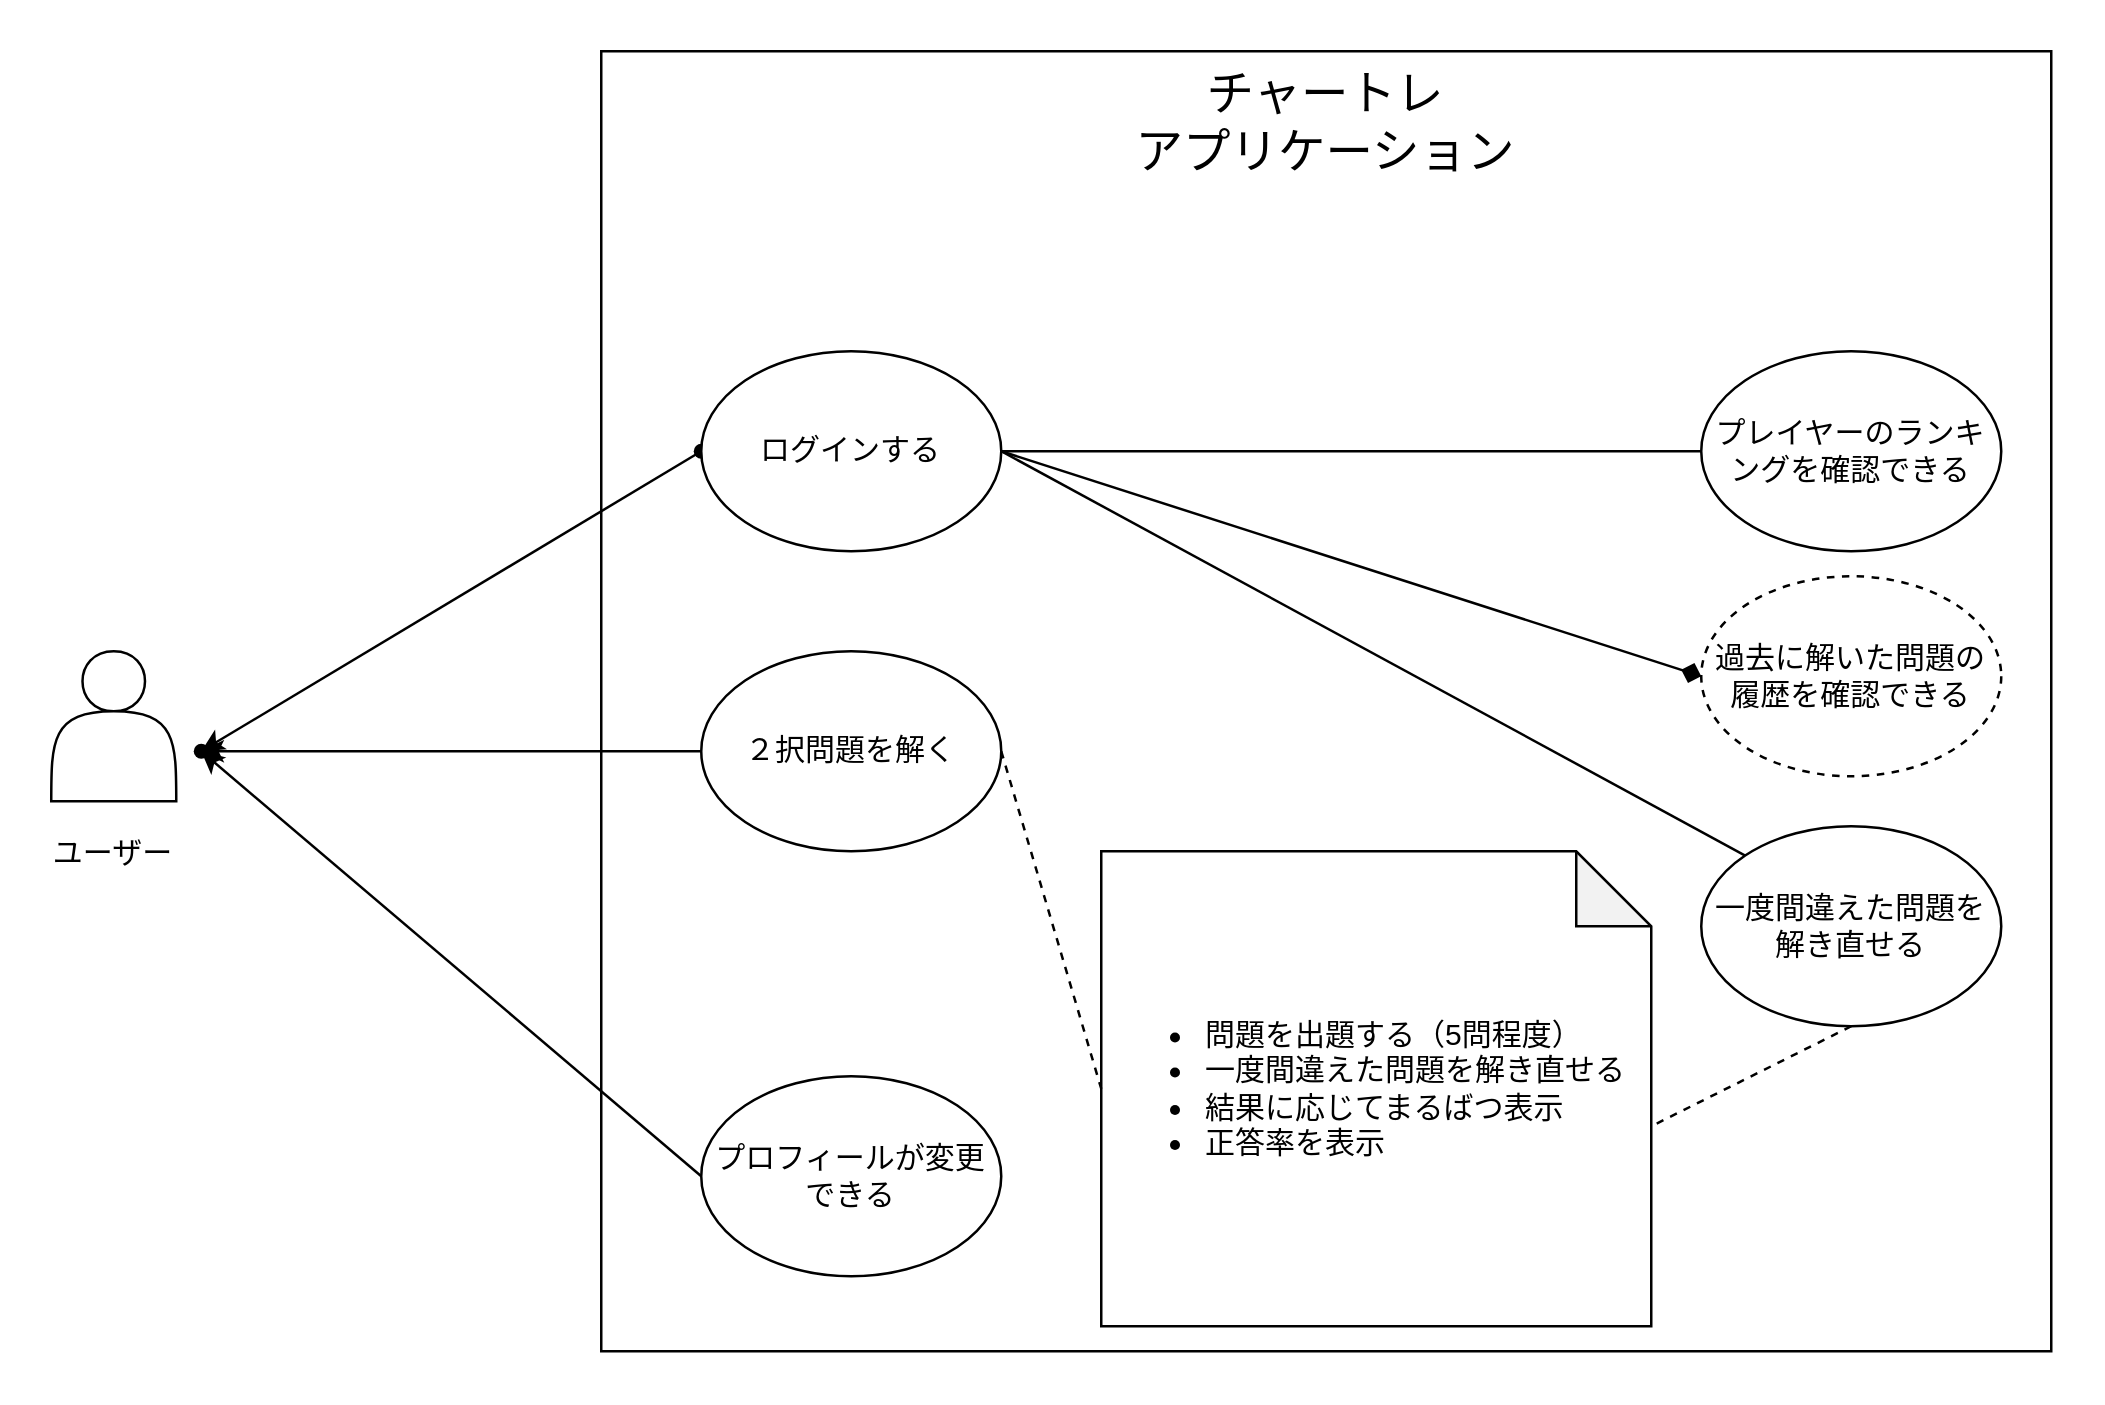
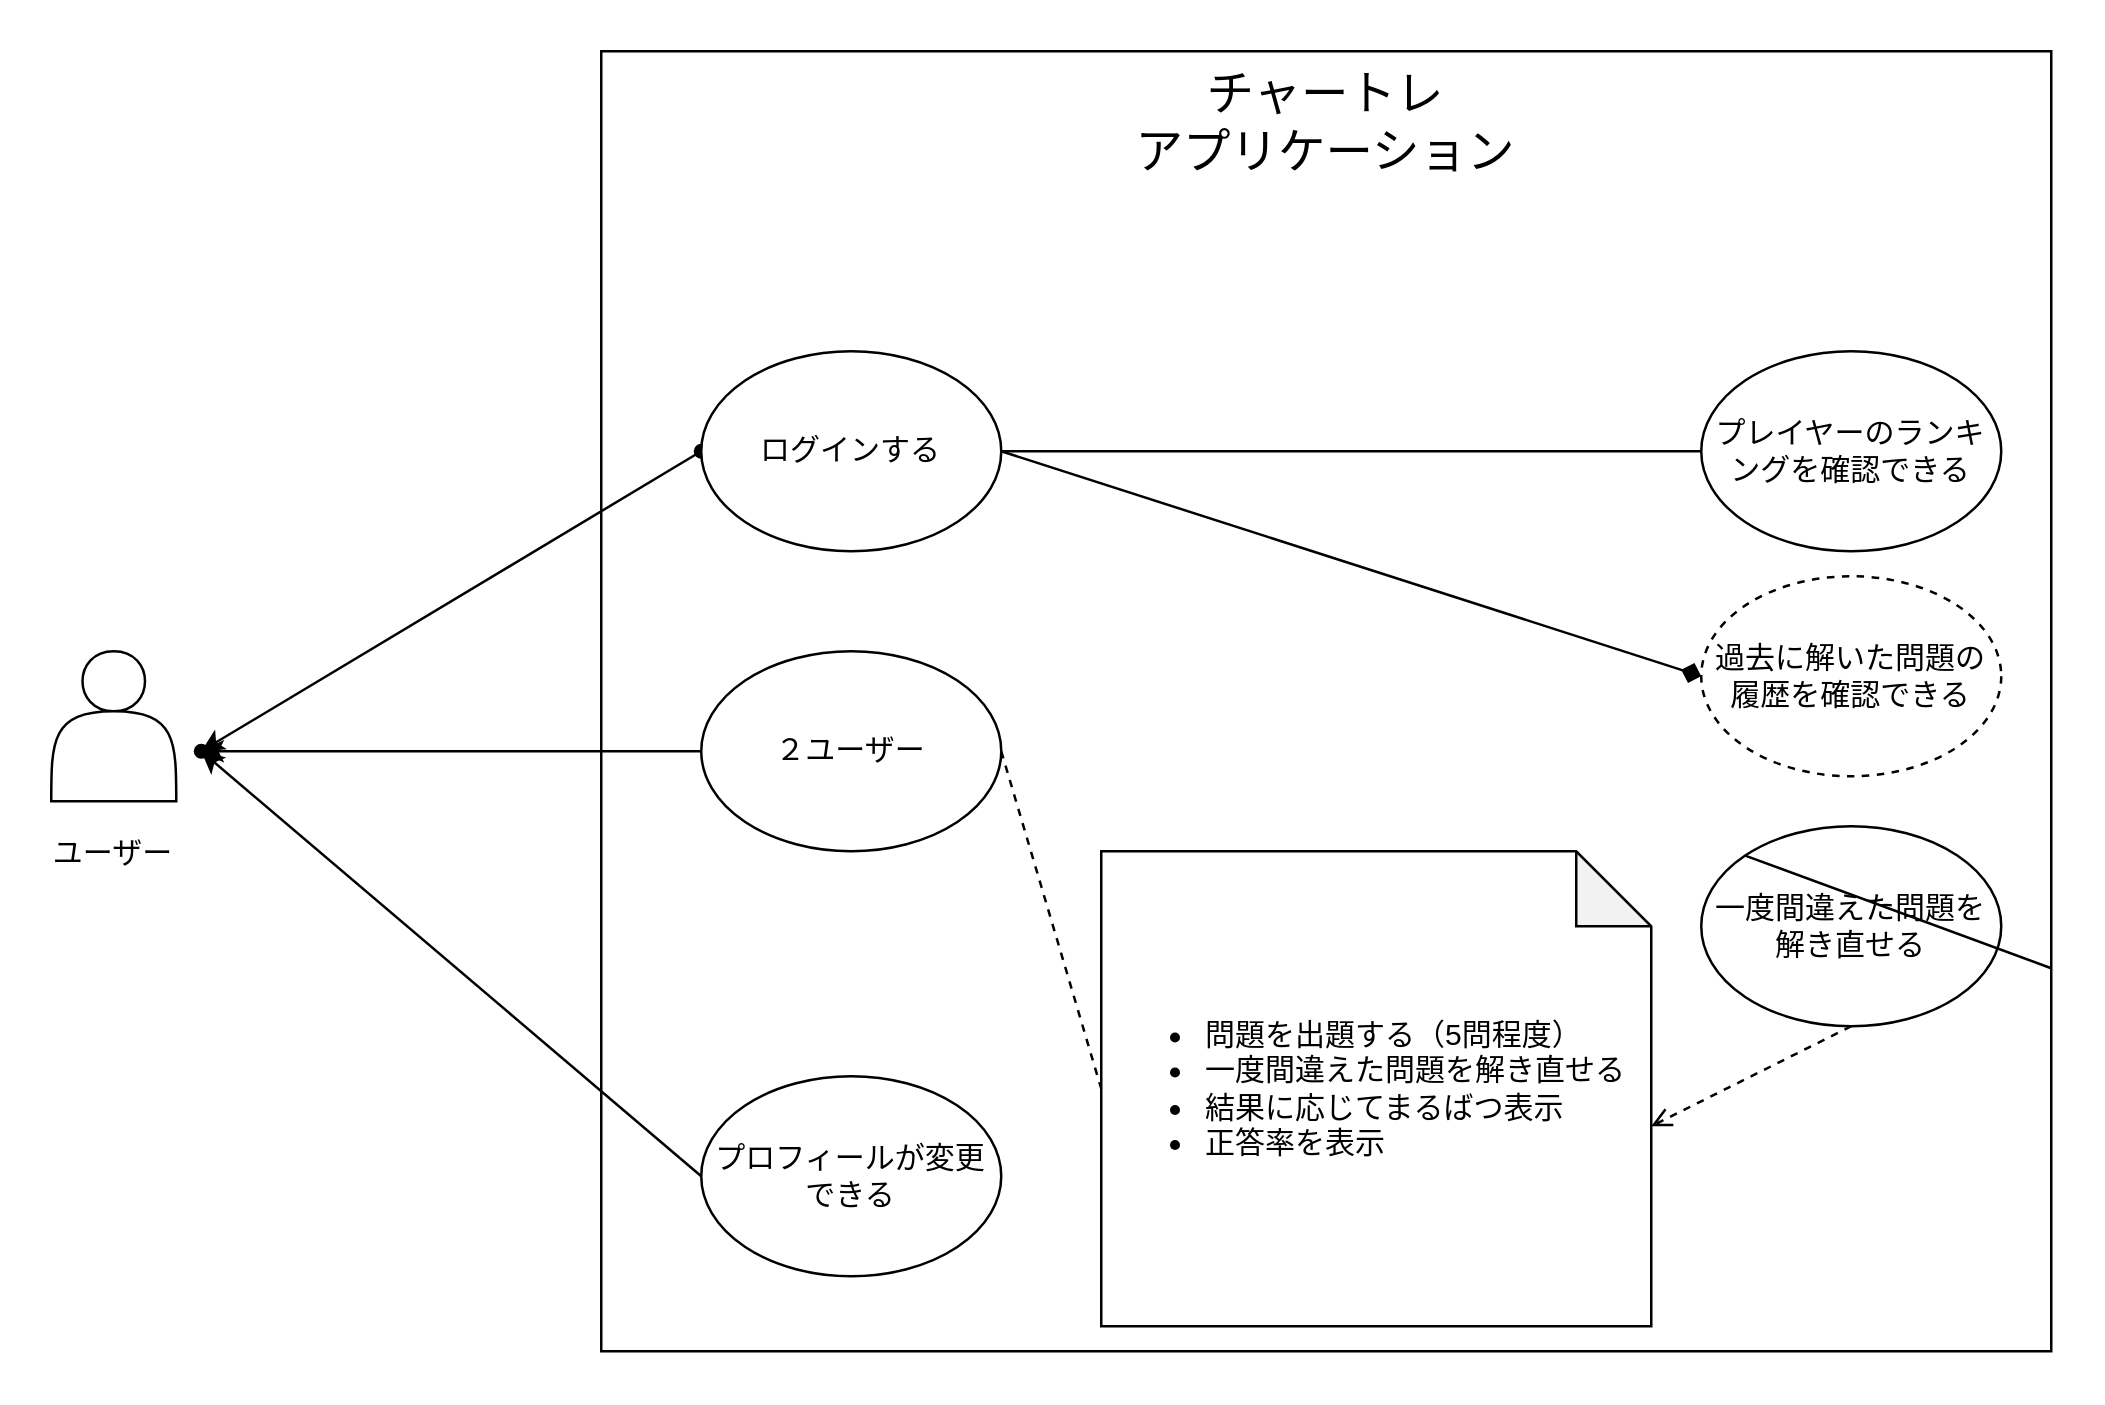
  <mxCell id="0" />
  <mxCell id="1" parent="0" />
  <mxCell id="2" value="&lt;div style=&quot;font-size: 19px;&quot;&gt;&lt;span style=&quot;background-color: initial; font-size: 19px;&quot;&gt;チャートレ&lt;/span&gt;&lt;/div&gt;&lt;div style=&quot;font-size: 19px;&quot;&gt;&lt;span style=&quot;background-color: initial; font-size: 19px;&quot;&gt;アプリケーション&lt;/span&gt;&lt;/div&gt;" style="rounded=0;whiteSpace=wrap;html=1;align=center;verticalAlign=top;fontSize=19;fillColor=none;strokeColor=default;" vertex="1" parent="1"><mxGeometry x="240" y="20" width="580" height="520" as="geometry" /></mxCell>
  <mxCell id="3" value="" style="html=1;entryX=0.55;entryY=0.27;entryDx=0;entryDy=0;entryPerimeter=0;exitX=0;exitY=0.5;exitDx=0;exitDy=0;" edge="1" parent="1" source="12" target="14"><mxGeometry relative="1" as="geometry"><mxPoint x="170" y="130" as="sourcePoint" /></mxGeometry></mxCell>
  <mxCell id="4" value="" style="edgeStyle=none;html=1;exitX=0;exitY=0.5;exitDx=0;exitDy=0;" edge="1" parent="1" source="11" target="14"><mxGeometry relative="1" as="geometry"><mxPoint x="80" y="290" as="sourcePoint" /><mxPoint x="60" y="370" as="targetPoint" /></mxGeometry></mxCell>
  <mxCell id="5" value="" style="edgeStyle=none;html=1;exitX=0;exitY=0.5;exitDx=0;exitDy=0;" edge="1" parent="1" source="9" target="14"><mxGeometry relative="1" as="geometry"><mxPoint x="110" y="480" as="sourcePoint" /></mxGeometry></mxCell>
  <mxCell id="6" value="&lt;br&gt;&lt;br&gt;&lt;br&gt;&lt;br&gt;&lt;br&gt;&lt;br&gt;&lt;br&gt;ユーザー" style="shape=actor;whiteSpace=wrap;html=1;rounded=0;" vertex="1" parent="1"><mxGeometry x="20" y="260" width="50" height="60" as="geometry" /></mxCell>
  <mxCell id="7" value="" style="edgeStyle=entityRelationEdgeStyle;html=1;startArrow=none;endArrow=none;segment=10;curved=1;sourcePerimeterSpacing=0;targetPerimeterSpacing=0;entryX=0;entryY=0.5;entryDx=0;entryDy=0;" edge="1" parent="1" target="15"><mxGeometry relative="1" as="geometry"><mxPoint x="380" y="180" as="sourcePoint" /><mxPoint x="485" y="180" as="targetPoint" /></mxGeometry></mxCell>
  <mxCell id="8" value="" style="shape=waypoint;sketch=0;size=6;pointerEvents=1;points=[];fillColor=default;resizable=0;rotatable=0;perimeter=centerPerimeter;snapToPoint=1;rounded=0;" vertex="1" parent="1"><mxGeometry x="270" y="170" width="20" height="20" as="geometry" /></mxCell>
  <mxCell id="9" value="プロフィールが変更できる" style="ellipse;whiteSpace=wrap;html=1;rounded=0;" vertex="1" parent="1"><mxGeometry x="280" y="430" width="120" height="80" as="geometry" /></mxCell>
  <mxCell id="10" value="一度間違えた問題を解き直せる" style="ellipse;whiteSpace=wrap;html=1;rounded=0;" vertex="1" parent="1"><mxGeometry x="680" y="330" width="120" height="80" as="geometry" /></mxCell>
- <mxCell id="11" value="２択問題を解く" style="ellipse;whiteSpace=wrap;html=1;rounded=0;" vertex="1" parent="1"><mxGeometry x="280" y="260" width="120" height="80" as="geometry" /></mxCell>
+ <mxCell id="11" value="２ユーザー" style="ellipse;whiteSpace=wrap;html=1;rounded=0;" vertex="1" parent="1"><mxGeometry x="280" y="260" width="120" height="80" as="geometry" /></mxCell>
  <mxCell id="12" value="ログインする" style="ellipse;whiteSpace=wrap;html=1;rounded=0;" vertex="1" parent="1"><mxGeometry x="280" y="140" width="120" height="80" as="geometry" /></mxCell>
  <mxCell id="13" value="過去に解いた問題の履歴を確認できる" style="ellipse;whiteSpace=wrap;html=1;rounded=0;dashed=1;" vertex="1" parent="1"><mxGeometry x="680" y="230" width="120" height="80" as="geometry" /></mxCell>
  <mxCell id="14" value="" style="shape=waypoint;sketch=0;size=6;pointerEvents=1;points=[];fillColor=default;resizable=0;rotatable=0;perimeter=centerPerimeter;snapToPoint=1;rounded=0;" vertex="1" parent="1"><mxGeometry x="70" y="290" width="20" height="20" as="geometry" /></mxCell>
  <mxCell id="15" value="プレイヤーのランキングを確認できる" style="ellipse;whiteSpace=wrap;html=1;rounded=0;" vertex="1" parent="1"><mxGeometry x="680" y="140" width="120" height="80" as="geometry" /></mxCell>
  <mxCell id="16" value="" style="endArrow=diamond;html=1;exitX=1;exitY=0.5;exitDx=0;exitDy=0;entryX=0;entryY=0.5;entryDx=0;entryDy=0;" edge="1" parent="1" source="12" target="13"><mxGeometry width="50" height="50" relative="1" as="geometry"><mxPoint x="390" y="260" as="sourcePoint" /><mxPoint x="440" y="210" as="targetPoint" /></mxGeometry></mxCell>
  <mxCell id="17" value="&lt;ul&gt;&lt;li&gt;問題を出題する（5問程度）&lt;/li&gt;&lt;li&gt;一度間違えた問題を解き直せる&lt;/li&gt;&lt;li&gt;結果に応じてまるばつ表示&lt;/li&gt;&lt;li&gt;正答率を表示&lt;/li&gt;&lt;/ul&gt;" style="shape=note;whiteSpace=wrap;html=1;backgroundOutline=1;darkOpacity=0.05;rounded=0;align=left;" vertex="1" parent="1"><mxGeometry x="440" y="340" width="220" height="190" as="geometry" /></mxCell>
  <mxCell id="18" value="" style="endArrow=none;dashed=1;html=1;entryX=0;entryY=0.5;entryDx=0;entryDy=0;entryPerimeter=0;exitX=1;exitY=0.5;exitDx=0;exitDy=0;" edge="1" parent="1" source="11" target="17"><mxGeometry width="50" height="50" relative="1" as="geometry"><mxPoint x="390" y="290" as="sourcePoint" /><mxPoint x="440" y="240" as="targetPoint" /></mxGeometry></mxCell>
- <mxCell id="19" value="" style="endArrow=none;dashed=1;html=1;exitX=0.5;exitY=1;exitDx=0;exitDy=0;entryX=0;entryY=0;entryDx=220;entryDy=110;entryPerimeter=0;" edge="1" parent="1" source="10" target="17"><mxGeometry width="50" height="50" relative="1" as="geometry"><mxPoint x="390" y="240" as="sourcePoint" /><mxPoint x="440" y="190" as="targetPoint" /></mxGeometry></mxCell>
- <mxCell id="20" value="" style="endArrow=none;html=1;entryX=1;entryY=0.5;entryDx=0;entryDy=0;exitX=0;exitY=0;exitDx=0;exitDy=0;" edge="1" parent="1" source="10" target="12"><mxGeometry width="50" height="50" relative="1" as="geometry"><mxPoint x="370" y="150" as="sourcePoint" /><mxPoint x="440" y="190" as="targetPoint" /></mxGeometry></mxCell>
+ <mxCell id="19" value="" style="endArrow=open;dashed=1;html=1;exitX=0.5;exitY=1;exitDx=0;exitDy=0;entryX=0;entryY=0;entryDx=220;entryDy=110;entryPerimeter=0;" edge="1" parent="1" source="10" target="17"><mxGeometry width="50" height="50" relative="1" as="geometry"><mxPoint x="390" y="240" as="sourcePoint" /><mxPoint x="440" y="190" as="targetPoint" /></mxGeometry></mxCell>
+ <mxCell id="20" value="" style="endArrow=none;html=1;exitX=0;exitY=0;exitDx=0;exitDy=0;" edge="1" parent="1" source="10" target="2"><mxGeometry width="50" height="50" relative="1" as="geometry"><mxPoint x="370" y="150" as="sourcePoint" /><mxPoint x="440" y="190" as="targetPoint" /></mxGeometry></mxCell>
